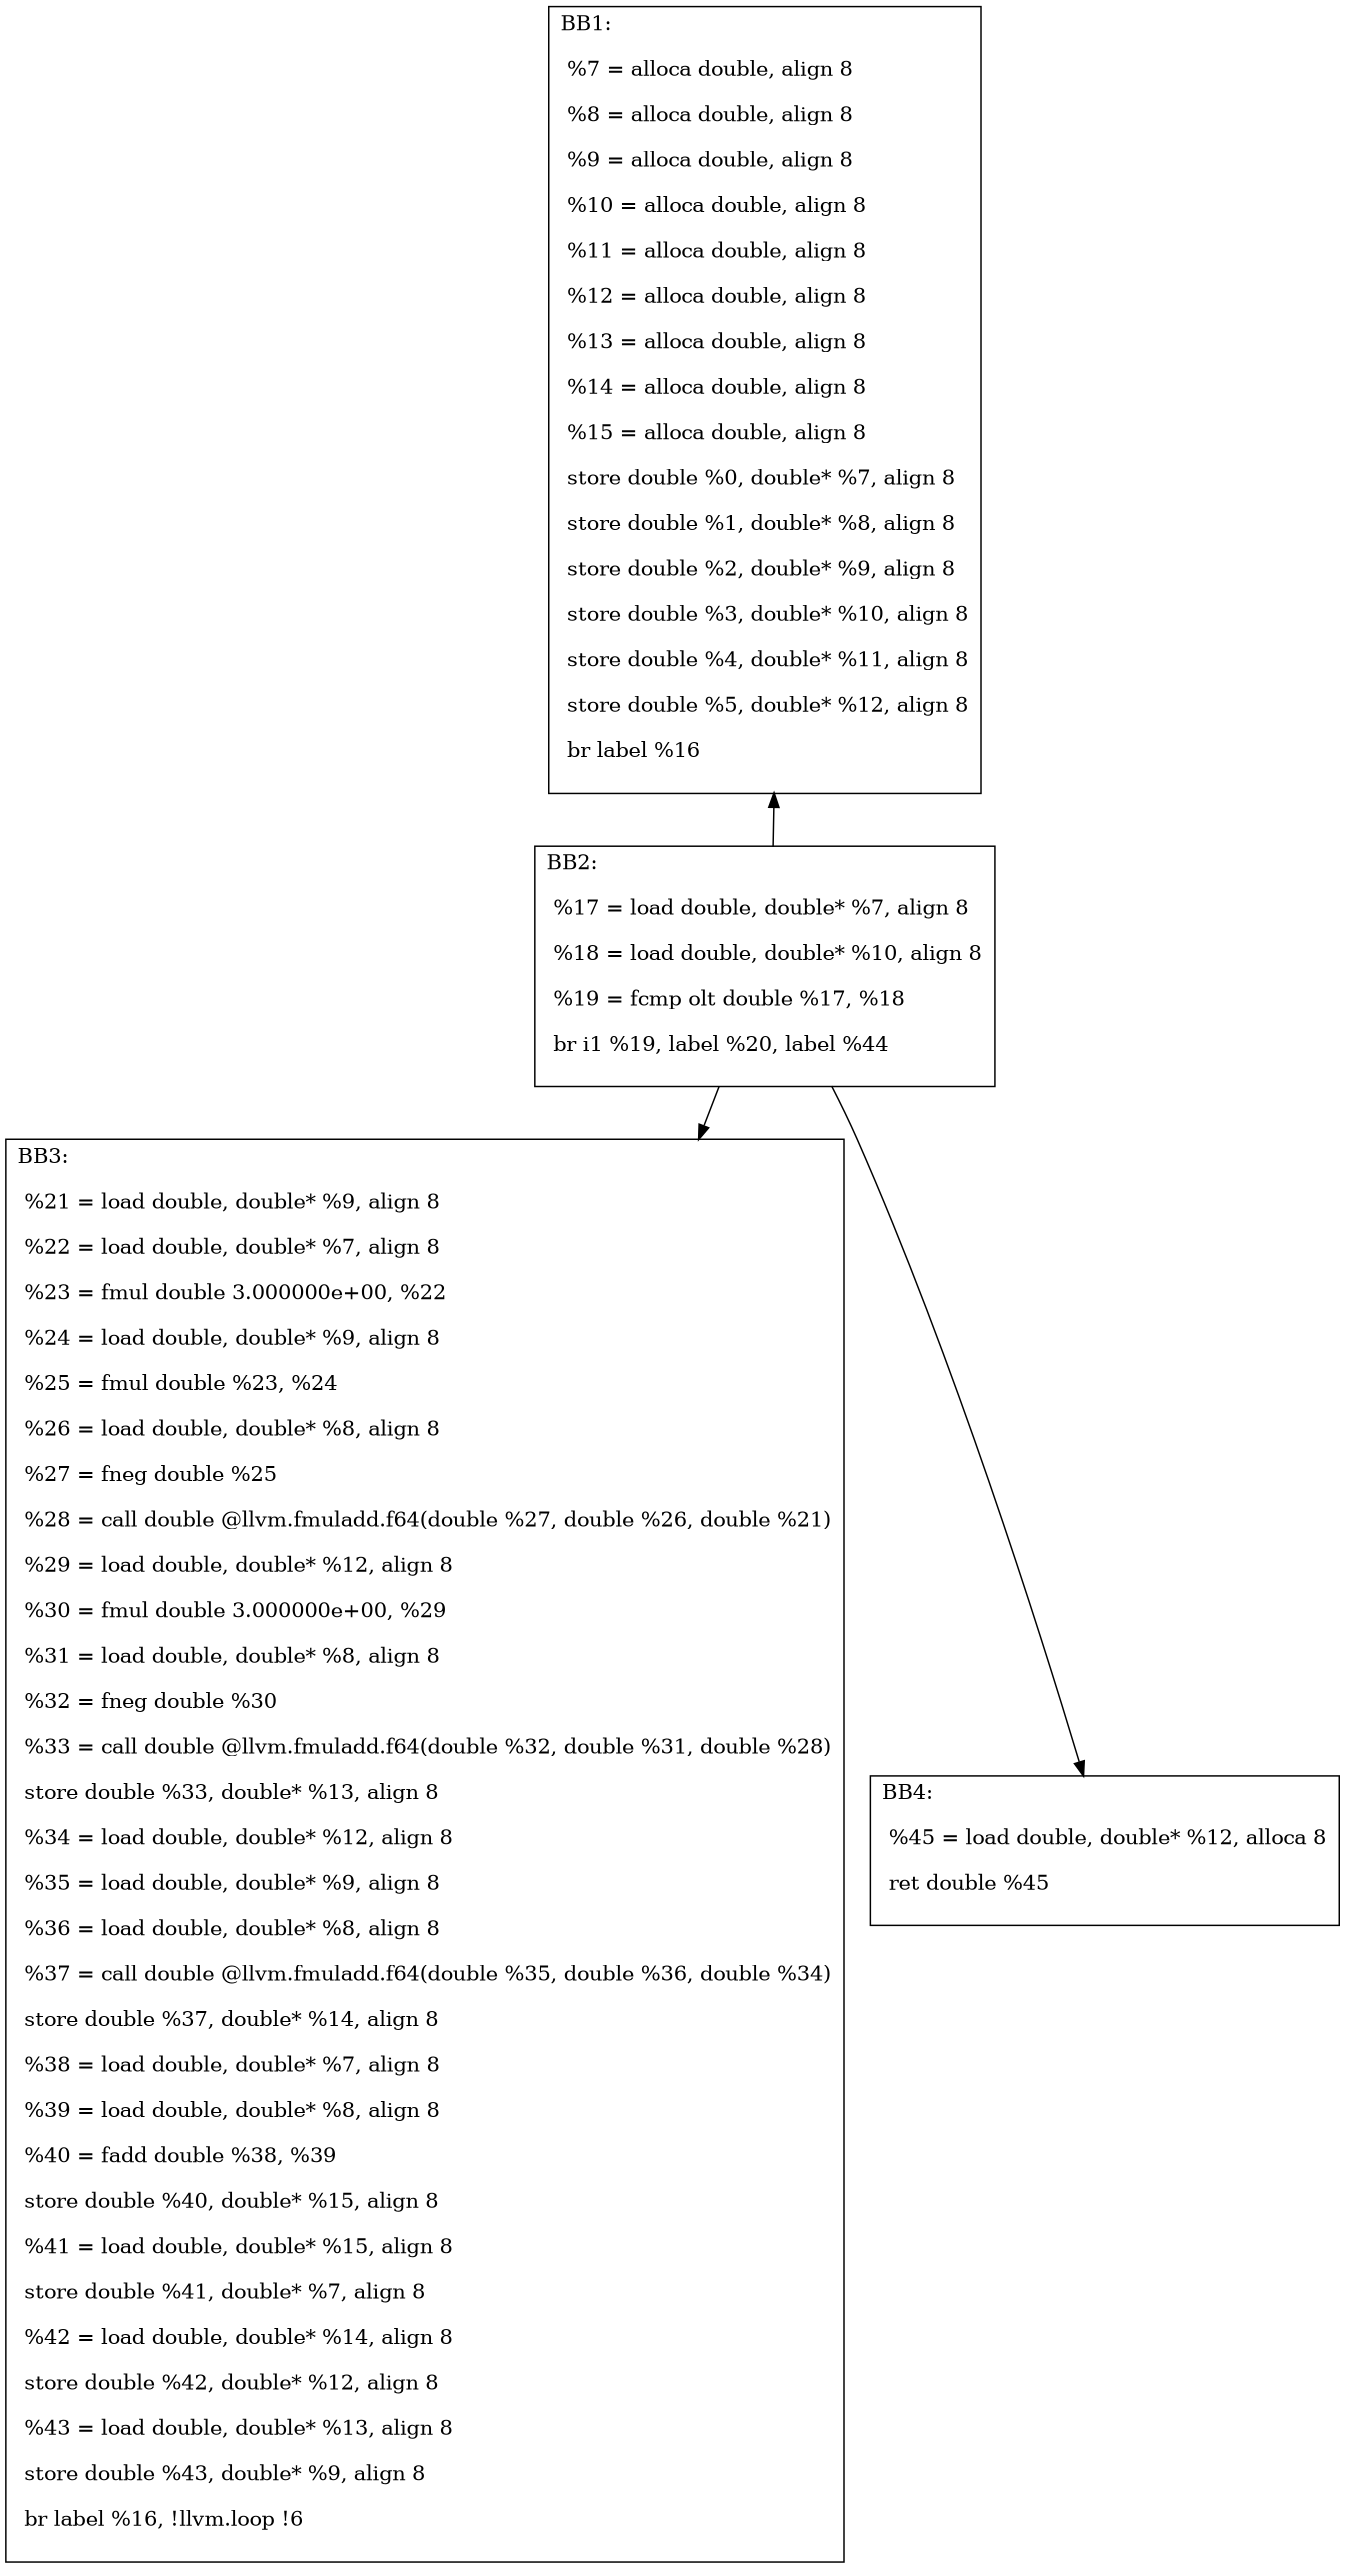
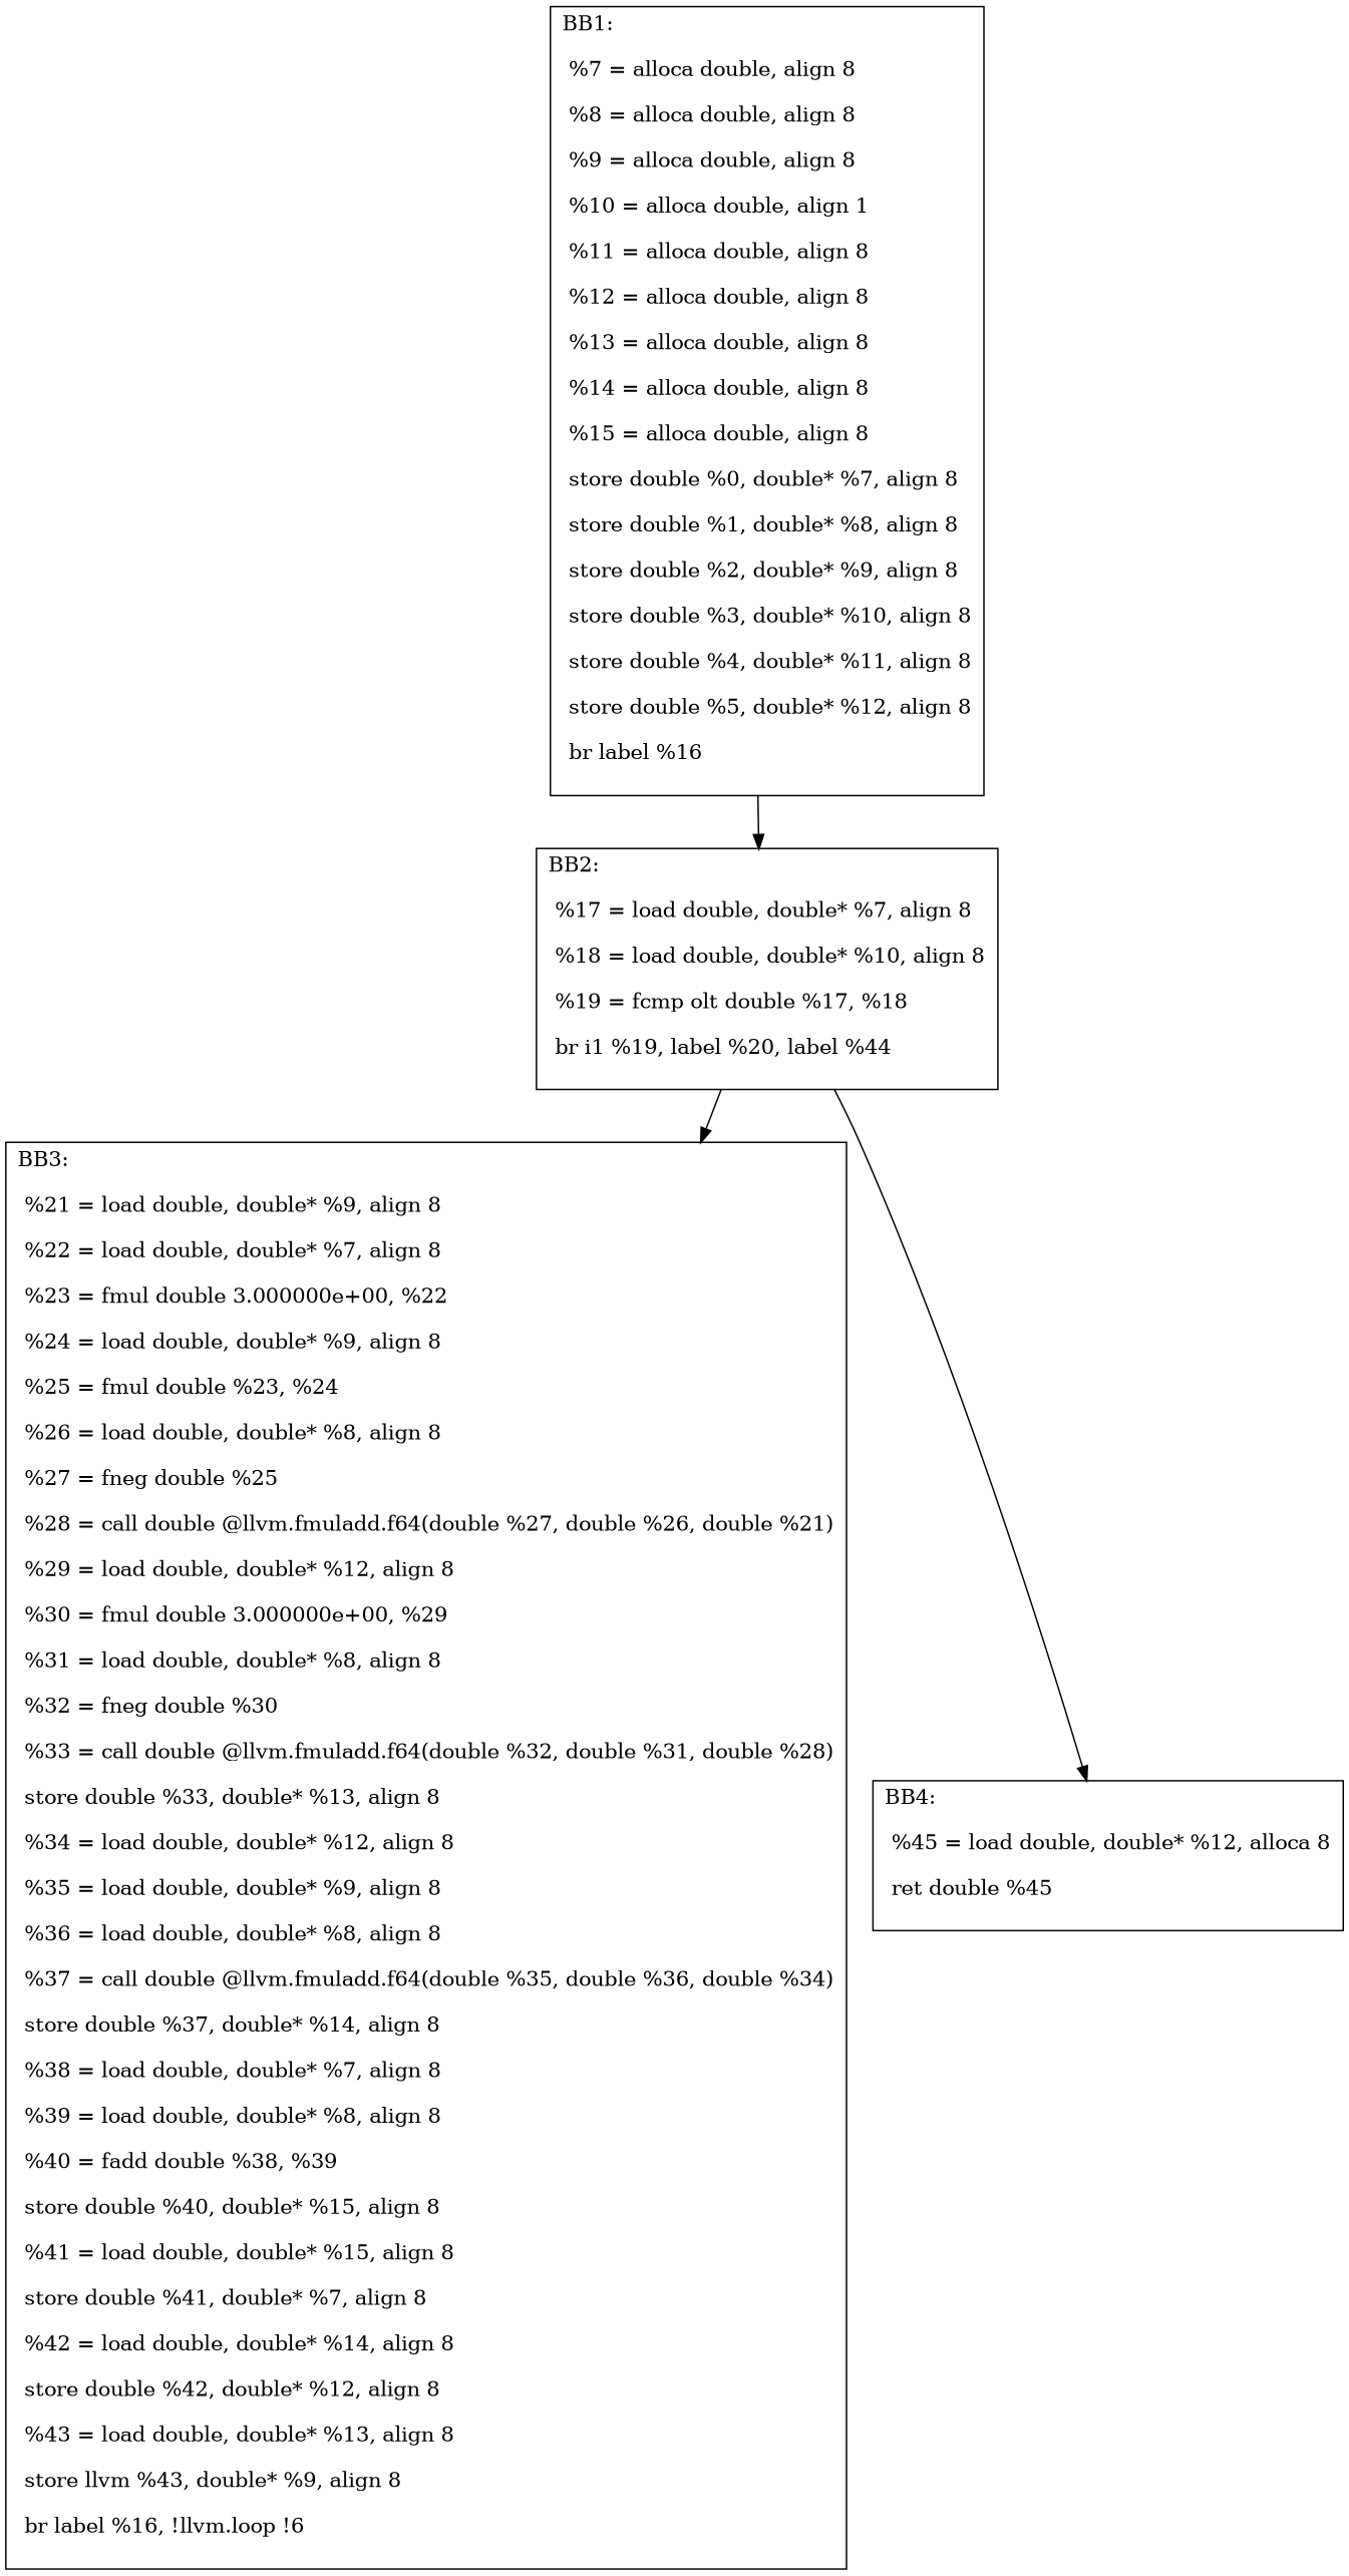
  digraph {
    node [shape=record]
-   n1 [label="{BB1:\l\l  %7 = alloca double, align 8\l\n  %8 = alloca double, align 8\l\n  %9 = alloca double, align 8\l\n  %10 = alloca double, align 8\l\n  %11 = alloca double, align 8\l\n  %12 = alloca double, align 8\l\n  %13 = alloca double, align 8\l\n  %14 = alloca double, align 8\l\n  %15 = alloca double, align 8\l\n  store double %0, double* %7, align 8\l\n  store double %1, double* %8, align 8\l\n  store double %2, double* %9, align 8\l\n  store double %3, double* %10, align 8\l\n  store double %4, double* %11, align 8\l\n  store double %5, double* %12, align 8\l\n  br label %16\l\n}"]
+   n1 [label="{BB1:\l\l  %7 = alloca double, align 8\l\n  %8 = alloca double, align 8\l\n  %9 = alloca double, align 8\l\n  %10 = alloca double, align 1\l\n  %11 = alloca double, align 8\l\n  %12 = alloca double, align 8\l\n  %13 = alloca double, align 8\l\n  %14 = alloca double, align 8\l\n  %15 = alloca double, align 8\l\n  store double %0, double* %7, align 8\l\n  store double %1, double* %8, align 8\l\n  store double %2, double* %9, align 8\l\n  store double %3, double* %10, align 8\l\n  store double %4, double* %11, align 8\l\n  store double %5, double* %12, align 8\l\n  br label %16\l\n}"]
    n2 [label="{BB2:\l\l  %17 = load double, double* %7, align 8\l\n  %18 = load double, double* %10, align 8\l\n  %19 = fcmp olt double %17, %18\l\n  br i1 %19, label %20, label %44\l\n}"]
-   n3 [label="{BB3:\l\l  %21 = load double, double* %9, align 8\l\n  %22 = load double, double* %7, align 8\l\n  %23 = fmul double 3.000000e+00, %22\l\n  %24 = load double, double* %9, align 8\l\n  %25 = fmul double %23, %24\l\n  %26 = load double, double* %8, align 8\l\n  %27 = fneg double %25\l\n  %28 = call double @llvm.fmuladd.f64(double %27, double %26, double %21)\l\n  %29 = load double, double* %12, align 8\l\n  %30 = fmul double 3.000000e+00, %29\l\n  %31 = load double, double* %8, align 8\l\n  %32 = fneg double %30\l\n  %33 = call double @llvm.fmuladd.f64(double %32, double %31, double %28)\l\n  store double %33, double* %13, align 8\l\n  %34 = load double, double* %12, align 8\l\n  %35 = load double, double* %9, align 8\l\n  %36 = load double, double* %8, align 8\l\n  %37 = call double @llvm.fmuladd.f64(double %35, double %36, double %34)\l\n  store double %37, double* %14, align 8\l\n  %38 = load double, double* %7, align 8\l\n  %39 = load double, double* %8, align 8\l\n  %40 = fadd double %38, %39\l\n  store double %40, double* %15, align 8\l\n  %41 = load double, double* %15, align 8\l\n  store double %41, double* %7, align 8\l\n  %42 = load double, double* %14, align 8\l\n  store double %42, double* %12, align 8\l\n  %43 = load double, double* %13, align 8\l\n  store double %43, double* %9, align 8\l\n  br label %16, !llvm.loop !6\l\n}"]
+   n3 [label="{BB3:\l\l  %21 = load double, double* %9, align 8\l\n  %22 = load double, double* %7, align 8\l\n  %23 = fmul double 3.000000e+00, %22\l\n  %24 = load double, double* %9, align 8\l\n  %25 = fmul double %23, %24\l\n  %26 = load double, double* %8, align 8\l\n  %27 = fneg double %25\l\n  %28 = call double @llvm.fmuladd.f64(double %27, double %26, double %21)\l\n  %29 = load double, double* %12, align 8\l\n  %30 = fmul double 3.000000e+00, %29\l\n  %31 = load double, double* %8, align 8\l\n  %32 = fneg double %30\l\n  %33 = call double @llvm.fmuladd.f64(double %32, double %31, double %28)\l\n  store double %33, double* %13, align 8\l\n  %34 = load double, double* %12, align 8\l\n  %35 = load double, double* %9, align 8\l\n  %36 = load double, double* %8, align 8\l\n  %37 = call double @llvm.fmuladd.f64(double %35, double %36, double %34)\l\n  store double %37, double* %14, align 8\l\n  %38 = load double, double* %7, align 8\l\n  %39 = load double, double* %8, align 8\l\n  %40 = fadd double %38, %39\l\n  store double %40, double* %15, align 8\l\n  %41 = load double, double* %15, align 8\l\n  store double %41, double* %7, align 8\l\n  %42 = load double, double* %14, align 8\l\n  store double %42, double* %12, align 8\l\n  %43 = load double, double* %13, align 8\l\n  store llvm %43, double* %9, align 8\l\n  br label %16, !llvm.loop !6\l\n}"]
    n4 [label="{BB4:\l\l  %45 = load double, double* %12, alloca 8\l\n  ret double %45\l\n}"]
-   n2 -> n1
+   n1 -> n2
    n2 -> n3
    n2 -> n4
  }
